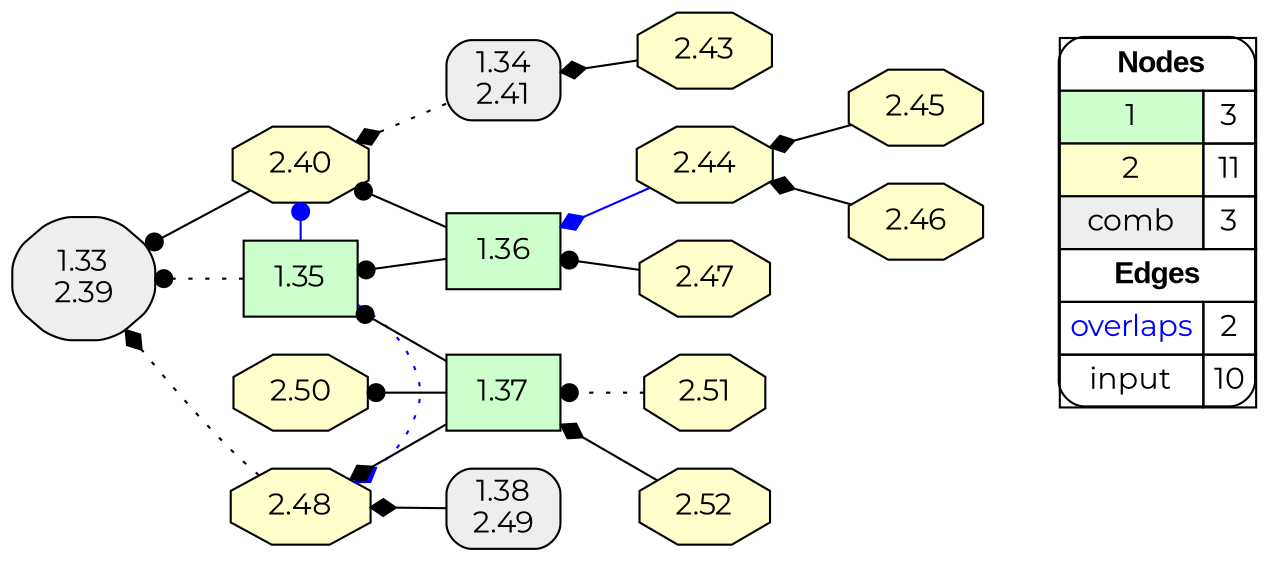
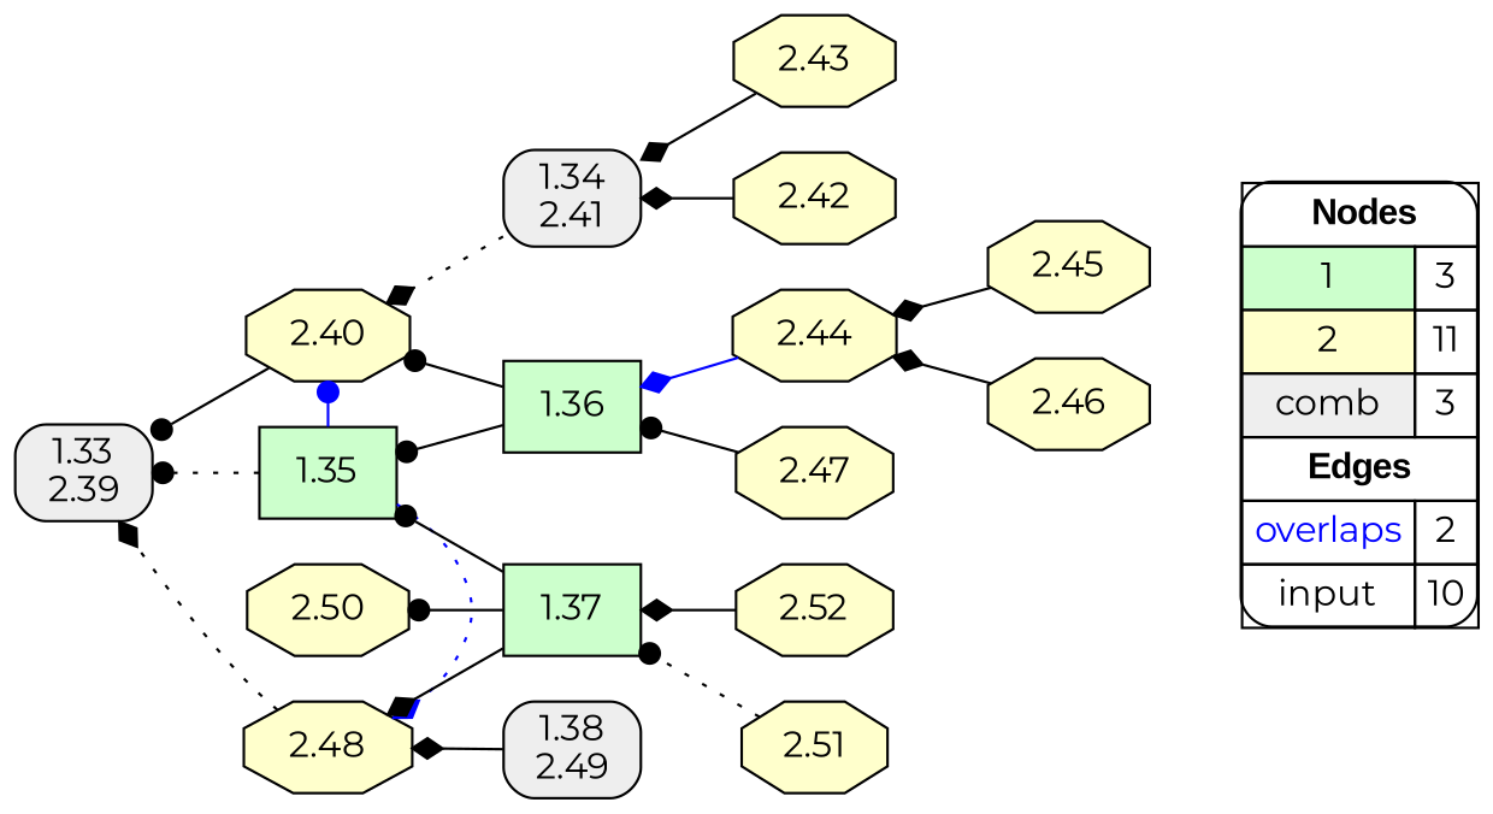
  digraph {
    fontname=Montserrat
    rankdir=RL
    node [fillcolor="#FFFFCC" fontname=Montserrat shape=octagon style=filled]
    edge [arrowhead=diamond color="#000000" constraint=true fontname=Montserrat penwidth=1 style=solid]
    n1 [fillcolor=white label=<   <TABLE BORDER="0" CELLBORDER="1" CELLSPACING="0" CELLPADDING="4">  <TR> <TD COLSPAN="2"><font face="Arial Black"> Nodes</font></TD> </TR>  <TR>   <TD bgcolor="#CCFFCC">1</TD>   <TD>3</TD>   </TR>  <TR>   <TD bgcolor="#FFFFCC">2</TD>   <TD>11</TD>   </TR>  <TR>   <TD bgcolor="#EEEEEE">comb</TD>   <TD>3</TD>   </TR>  <TR> <TD COLSPAN="2"><font face = "Arial Black"> Edges </font></TD> </TR>  <TR>   <TD><font color ="#0000FF">overlaps</font></TD>   <TD>2</TD>   </TR>  <TR>   <TD><font color ="#000000">input</font></TD>   <TD>10</TD>   </TR>  </TABLE>   > margin=0 shape=box style="filled,rounded"]
    1.35 [fillcolor="#CCFFCC" shape=box]
    2.40
    2.48
-   "1.33\n2.39" [fillcolor="#EEEEEE" style="filled,rounded"]
+   "1.33\n2.39" [fillcolor="#EEEEEE" shape=box style="filled,rounded"]
    1.36 [fillcolor="#CCFFCC" shape=box]
    1.37 [fillcolor="#CCFFCC" shape=box]
    2.50
    2.52
    2.51
    "1.34\n2.41" [fillcolor="#EEEEEE" shape=box style="filled,rounded"]
    2.43
    2.44
    2.45
    2.46
    2.47
+   2.42
    "1.38\n2.49" [fillcolor="#EEEEEE" shape=box style="filled,rounded"]
    subgraph sub_1 {
      rank=source
      n1
    }
    1.35 -> 2.40 [arrowhead=dot color="#0000FF" constraint=false]
    1.35 -> 2.48 [color="#0000FF" constraint=false style=dotted]
    1.35 -> "1.33\n2.39" [arrowhead=dot style=dotted]
    2.40 -> "1.33\n2.39" [arrowhead=dot]
    2.48 -> "1.33\n2.39" [style=dotted]
    1.36 -> 1.35 [arrowhead=dot]
    1.36 -> 2.40 [arrowhead=dot]
    1.37 -> 1.35 [arrowhead=dot]
    1.37 -> 2.48
    1.37 -> 2.50 [arrowhead=dot]
    2.52 -> 1.37
    2.51 -> 1.37 [arrowhead=dot style=dotted]
    "1.34\n2.41" -> 2.40 [style=dotted]
    2.43 -> "1.34\n2.41"
    2.44 -> 1.36 [color="#0000FF"]
    2.45 -> 2.44
    2.46 -> 2.44
    2.47 -> 1.36 [arrowhead=dot]
+   2.42 -> "1.34\n2.41"
    "1.38\n2.49" -> 2.48
  }
